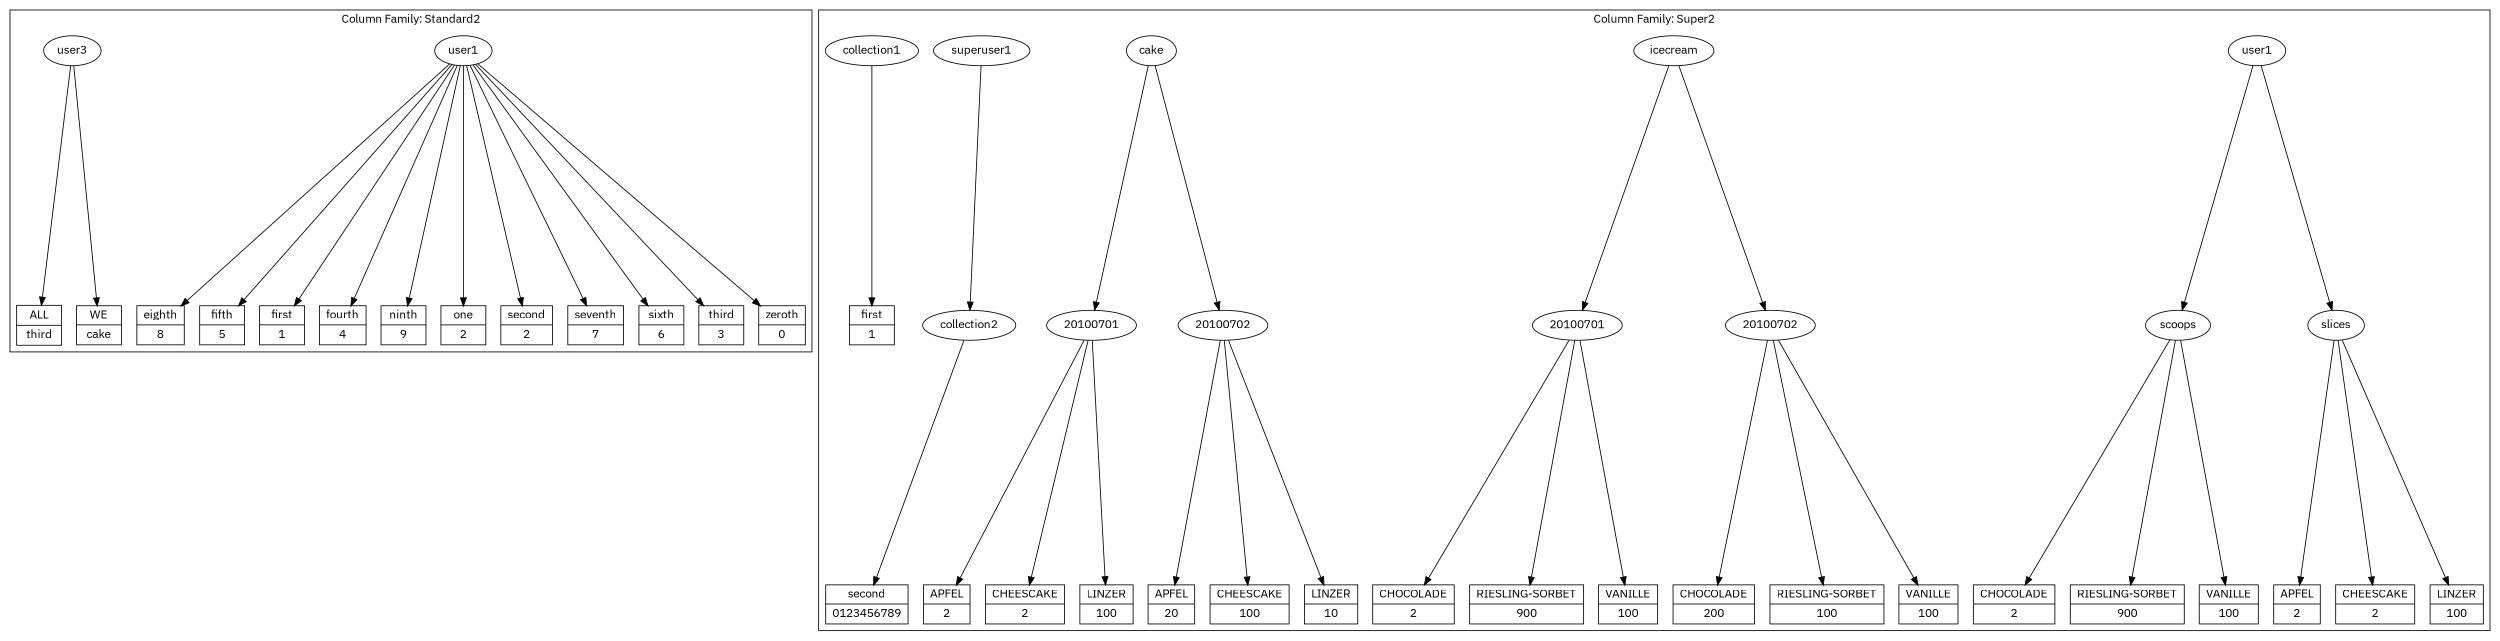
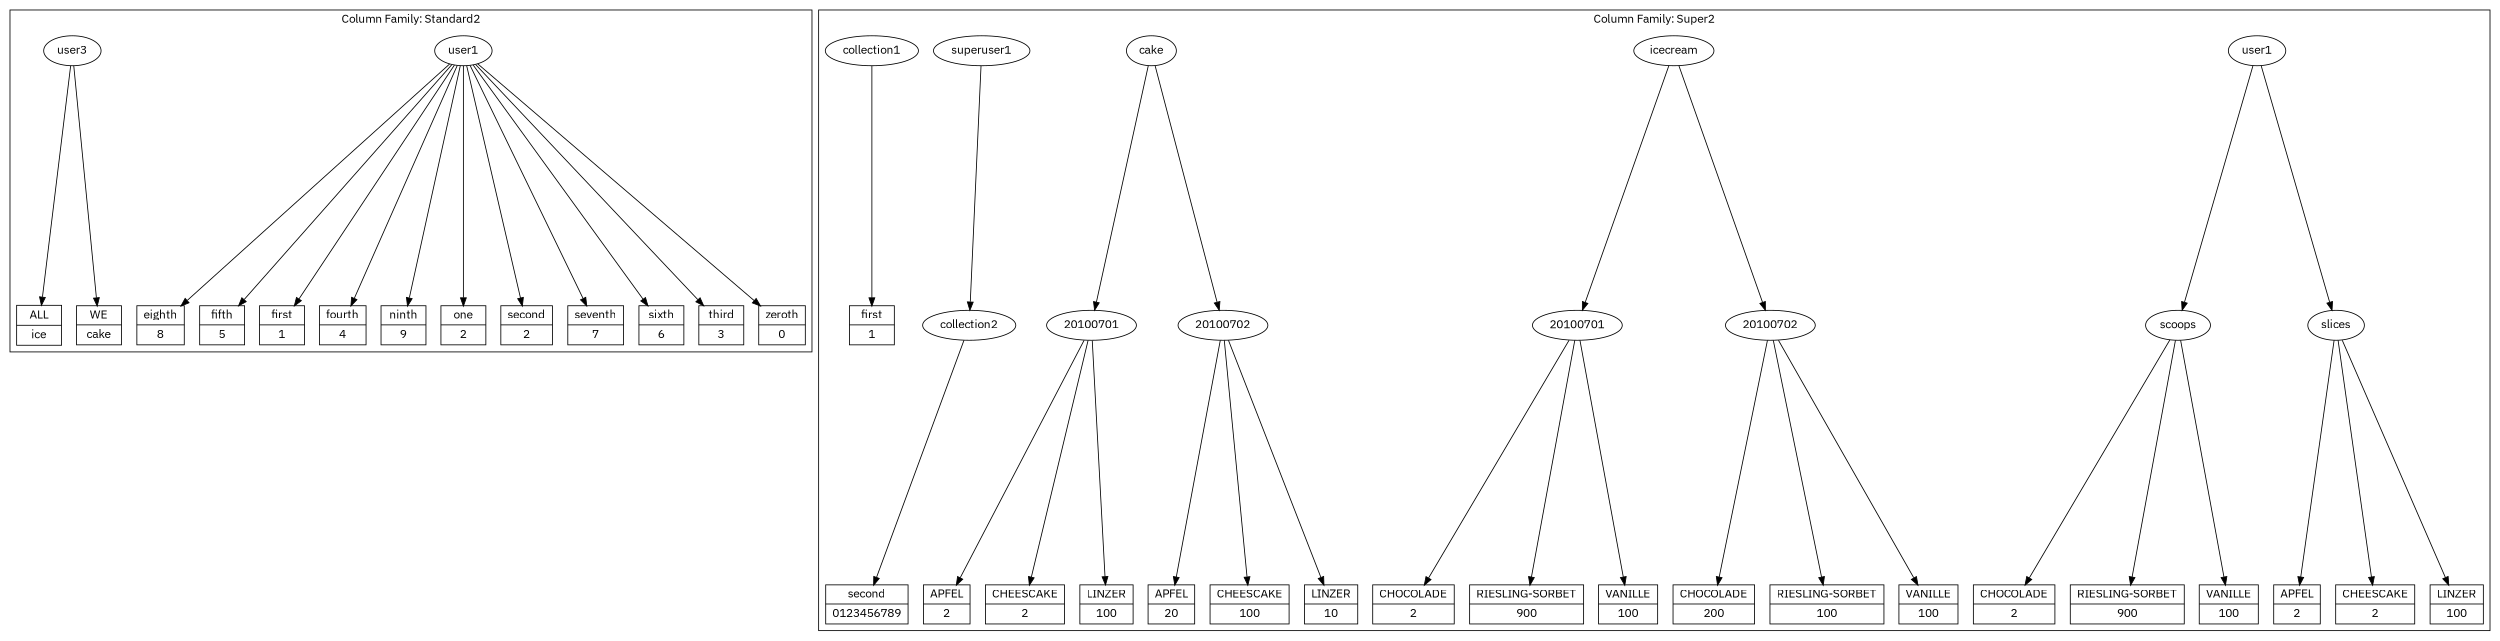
  digraph {
    fontname="IBM Plex Sans"
    rankdir=TB
    ranksep=4
    node [fontname="IBM Plex Sans" shape=record]
    edge [fontname="IBM Plex Sans"]
    n1 [label=user1 shape=""]
    n2 [label="{eighth | 8}"]
    n3 [label="{fifth | 5}"]
    n4 [label="{first | 1}"]
    n5 [label="{fourth | 4}"]
    n6 [label="{ninth | 9}"]
    n7 [label="{one | 2}"]
    n8 [label="{second | 2}"]
    n9 [label="{seventh | 7}"]
    n10 [label="{sixth | 6}"]
    n11 [label="{third | 3}"]
    n12 [label="{zeroth | 0}"]
    n13 [label=user3 shape=""]
-   n14 [label="{ALL | third}"]
+   n14 [label="{ALL | ice}"]
    n15 [label="{WE | cake}"]
    n16 [label=user1 shape=""]
    n17 [label=scoops shape=""]
    n18 [label=slices shape=""]
    n19 [label="{CHOCOLADE | 2}"]
    n20 [label="{RIESLING-SORBET | 900}"]
    n21 [label="{VANILLE | 100}"]
    n22 [label="{APFEL | 2}"]
    n23 [label="{CHEESCAKE | 2}"]
    n24 [label="{LINZER | 100}"]
    n25 [label=icecream shape=""]
    n26 [label=20100701 shape=""]
    n27 [label=20100702 shape=""]
    n28 [label="{CHOCOLADE | 2}"]
    n29 [label="{RIESLING-SORBET | 900}"]
    n30 [label="{VANILLE | 100}"]
    n31 [label="{CHOCOLADE | 200}"]
    n32 [label="{RIESLING-SORBET | 100}"]
    n33 [label="{VANILLE | 100}"]
    n34 [label=cake shape=""]
    n35 [label=20100701 shape=""]
    n36 [label=20100702 shape=""]
    n37 [label="{APFEL | 2}"]
    n38 [label="{CHEESCAKE | 2}"]
    n39 [label="{LINZER | 100}"]
    n40 [label="{APFEL | 20}"]
    n41 [label="{CHEESCAKE | 100}"]
    n42 [label="{LINZER | 10}"]
    n43 [label=superuser1 shape=""]
    n44 [label=collection1 shape=""]
    n45 [label=collection2 shape=""]
    n46 [label="{first | 1}"]
    n47 [label="{second | 0123456789}"]
    subgraph cluster_1 {
      label="Column Family: Standard2"
      n1
      n2
      n3
      n4
      n5
      n6
      n7
      n8
      n9
      n10
      n11
      n12
      n13
      n14
      n15
    }
    subgraph cluster_2 {
      label="Column Family: Super1"
    }
    subgraph cluster_3 {
      label="Column Family: Standard1"
    }
    subgraph cluster_4 {
      label="Column Family: Super2"
      n16
      n17
      n18
      n19
      n20
      n21
      n22
      n23
      n24
      n25
      n26
      n27
      n28
      n29
      n30
      n31
      n32
      n33
      n34
      n35
      n36
      n37
      n38
      n39
      n40
      n41
      n42
      n43
      n44
      n45
      n46
      n47
    }
    subgraph cluster_5 {
      label="Column Family: StandardByUUID1"
    }
    n1 -> n2
    n1 -> n3
    n1 -> n4
    n1 -> n5
    n1 -> n6
    n1 -> n7
    n1 -> n8
    n1 -> n9
    n1 -> n10
    n1 -> n11
    n1 -> n12
    n13 -> n14
    n13 -> n15
    n16 -> n17
    n16 -> n18
    n17 -> n19
    n17 -> n20
    n17 -> n21
    n18 -> n22
    n18 -> n23
    n18 -> n24
    n25 -> n26
    n25 -> n27
    n26 -> n28
    n26 -> n29
    n26 -> n30
    n27 -> n31
    n27 -> n32
    n27 -> n33
    n34 -> n35
    n34 -> n36
    n35 -> n37
    n35 -> n38
    n35 -> n39
    n36 -> n40
    n36 -> n41
    n36 -> n42
    n43 -> n45
    n44 -> n46
    n45 -> n47
  }
